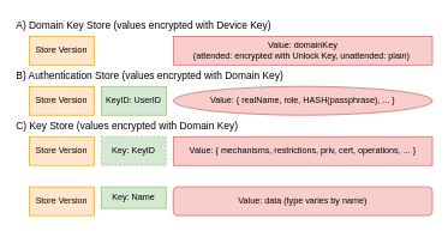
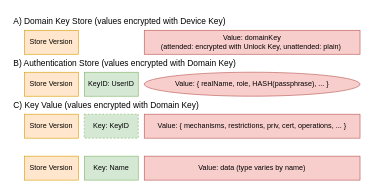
  <mxCell id="0" />
  <mxCell id="1" parent="0" />
  <mxCell id="2" value="" style="group" vertex="1" connectable="0" parent="1"><mxGeometry x="20" y="20" width="580" height="70" as="geometry" /></mxCell>
  <mxCell id="3" value="Store Version" style="rounded=0;whiteSpace=wrap;html=1;fillColor=#ffe6cc;strokeColor=#d79b00;" vertex="1" parent="2"><mxGeometry x="20" y="30" width="90" height="40" as="geometry" /></mxCell>
  <mxCell id="4" value="Value: domainKey&lt;br&gt;(attended: encrypted with Unlock Key, unattended: plain)&amp;nbsp;" style="rounded=0;whiteSpace=wrap;html=1;fillColor=#f8cecc;strokeColor=#b85450;" vertex="1" parent="2"><mxGeometry x="220" y="30" width="360" height="40" as="geometry" /></mxCell>
  <mxCell id="5" value="A) Domain Key Store (values encrypted with Device Key)" style="text;html=1;align=left;verticalAlign=middle;resizable=0;points=[];autosize=1;strokeColor=none;fillColor=none;fontSize=14;" vertex="1" parent="2"><mxGeometry width="380" height="30" as="geometry" /></mxCell>
  <mxCell id="6" value="" style="group" vertex="1" connectable="0" parent="1"><mxGeometry x="20" y="90" width="580" height="70" as="geometry" /></mxCell>
  <mxCell id="7" value="Store Version" style="rounded=0;whiteSpace=wrap;html=1;fillColor=#ffe6cc;strokeColor=#d79b00;" vertex="1" parent="6"><mxGeometry x="20" y="30" width="90" height="40" as="geometry" /></mxCell>
  <mxCell id="8" value="KeyID: UserID" style="rounded=0;whiteSpace=wrap;html=1;fillColor=#d5e8d4;strokeColor=#82b366;" vertex="1" parent="6"><mxGeometry x="120" y="30" width="90" height="40" as="geometry" /></mxCell>
  <mxCell id="9" value="Value: { realName, role, HASH(passphrase), ... }" style="ellipse;whiteSpace=wrap;html=1;fillColor=#f8cecc;strokeColor=#b85450;" vertex="1" parent="6"><mxGeometry x="220" y="30" width="360" height="40" as="geometry" /></mxCell>
  <mxCell id="10" value="B) Authentication Store (values encrypted with Domain Key)" style="text;html=1;align=left;verticalAlign=middle;resizable=0;points=[];autosize=1;strokeColor=none;fillColor=none;fontSize=14;" vertex="1" parent="6"><mxGeometry width="390" height="30" as="geometry" /></mxCell>
  <mxCell id="11" value="" style="group" vertex="1" connectable="0" parent="1"><mxGeometry x="20" y="160" width="580" height="70" as="geometry" /></mxCell>
  <mxCell id="12" value="Store Version" style="rounded=0;whiteSpace=wrap;html=1;fillColor=#ffe6cc;strokeColor=#d79b00;" vertex="1" parent="11"><mxGeometry x="20" y="30" width="90" height="40" as="geometry" /></mxCell>
  <mxCell id="13" value="Key: KeyID" style="rounded=0;whiteSpace=wrap;html=1;fillColor=#d5e8d4;strokeColor=#82b366;dashed=1;" vertex="1" parent="11"><mxGeometry x="120" y="30" width="90" height="40" as="geometry" /></mxCell>
  <mxCell id="14" value="Value: { mechanisms, restrictions, priv, cert, operations, ... }" style="rounded=0;whiteSpace=wrap;html=1;fillColor=#f8cecc;strokeColor=#b85450;" vertex="1" parent="11"><mxGeometry x="220" y="30" width="360" height="40" as="geometry" /></mxCell>
- <mxCell id="15" value="C) Key Store (values encrypted with Domain Key)" style="text;html=1;align=left;verticalAlign=middle;resizable=0;points=[];autosize=1;strokeColor=none;fillColor=none;fontSize=14;" vertex="1" parent="11"><mxGeometry width="330" height="30" as="geometry" /></mxCell>
+ <mxCell id="15" value="C) Key Value (values encrypted with Domain Key)" style="text;html=1;align=left;verticalAlign=middle;resizable=0;points=[];autosize=1;strokeColor=none;fillColor=none;fontSize=14;" vertex="1" parent="11"><mxGeometry width="330" height="30" as="geometry" /></mxCell>
  <mxCell id="16" value="" style="group" vertex="1" connectable="0" parent="1"><mxGeometry x="20" y="230" width="580" height="70" as="geometry" /></mxCell>
  <mxCell id="17" value="Store Version" style="rounded=0;whiteSpace=wrap;html=1;fillColor=#ffe6cc;strokeColor=#d79b00;" vertex="1" parent="16"><mxGeometry x="20" y="30" width="90" height="40" as="geometry" /></mxCell>
- <mxCell id="18" value="Key: Name" style="rounded=0;whiteSpace=wrap;html=1;fillColor=#d5e8d4;strokeColor=#82b366;" vertex="1" parent="16"><mxGeometry x="120" y="30" width="90" height="30" as="geometry" /></mxCell>
- <mxCell id="19" value="Value: data (type varies by name)" style="whiteSpace=wrap;html=1;fillColor=#f8cecc;strokeColor=#b85450;rounded=1;" vertex="1" parent="16"><mxGeometry x="220" y="30" width="360" height="40" as="geometry" /></mxCell>
+ <mxCell id="18" value="Key: Name" style="rounded=0;whiteSpace=wrap;html=1;fillColor=#d5e8d4;strokeColor=#82b366;" vertex="1" parent="16"><mxGeometry x="120" y="30" width="90" height="40" as="geometry" /></mxCell>
+ <mxCell id="19" value="Value: data (type varies by name)" style="rounded=0;whiteSpace=wrap;html=1;fillColor=#f8cecc;strokeColor=#b85450;" vertex="1" parent="16"><mxGeometry x="220" y="30" width="360" height="40" as="geometry" /></mxCell>
